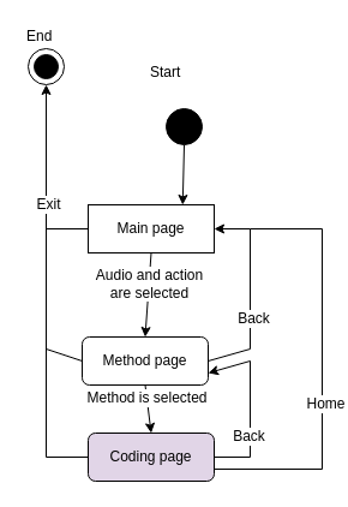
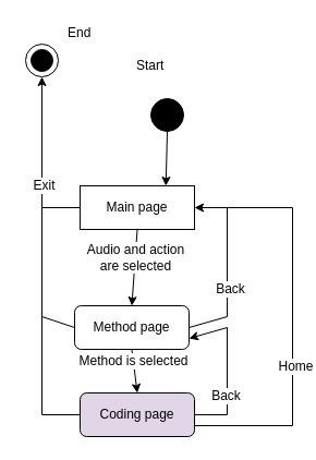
  <mxCell id="0" />
  <mxCell id="1" parent="0" />
  <mxCell id="2" value="" style="ellipse;whiteSpace=wrap;html=1;aspect=fixed;fillColor=#FFFFFF;" vertex="1" parent="1"><mxGeometry x="23" y="40" width="30" height="30" as="geometry" /></mxCell>
  <mxCell id="3" value="" style="ellipse;whiteSpace=wrap;html=1;aspect=fixed;fillColor=#000000;" vertex="1" parent="1"><mxGeometry x="138" y="90" width="30" height="30" as="geometry" /></mxCell>
  <mxCell id="4" value="" style="ellipse;whiteSpace=wrap;html=1;aspect=fixed;fillColor=#000000;" vertex="1" parent="1"><mxGeometry x="28" y="45" width="20" height="20" as="geometry" /></mxCell>
  <mxCell id="5" value="Main page" style="whiteSpace=wrap;html=1;fillColor=#FFFFFF;rounded=0;" vertex="1" parent="1"><mxGeometry x="73" y="170" width="105" height="40" as="geometry" /></mxCell>
  <mxCell id="6" value="" style="endArrow=classic;html=1;exitX=0.5;exitY=1;exitDx=0;exitDy=0;entryX=0.5;entryY=0;entryDx=0;entryDy=0;" edge="1" parent="1" source="5" target="8"><mxGeometry width="50" height="50" relative="1" as="geometry"><mxPoint x="48" y="400" as="sourcePoint" /><mxPoint x="126" y="260" as="targetPoint" /></mxGeometry></mxCell>
  <mxCell id="7" value="&lt;div&gt;Audio and action &lt;br&gt;&lt;/div&gt;&lt;div&gt;are selected&lt;br&gt;&lt;/div&gt;" style="text;html=1;resizable=0;points=[];align=center;verticalAlign=middle;labelBackgroundColor=#ffffff;" vertex="1" connectable="0" parent="6"><mxGeometry x="-0.55" y="1" relative="1" as="geometry"><mxPoint x="-1.5" y="9" as="offset" /></mxGeometry></mxCell>
  <mxCell id="8" value="Method page" style="rounded=1;whiteSpace=wrap;html=1;fillColor=#FFFFFF;" vertex="1" parent="1"><mxGeometry x="68" y="280" width="105" height="40" as="geometry" /></mxCell>
  <mxCell id="9" value="Coding page" style="rounded=1;whiteSpace=wrap;html=1;fillColor=#e1d5e7;" vertex="1" parent="1"><mxGeometry x="73" y="360" width="105" height="40" as="geometry" /></mxCell>
  <mxCell id="10" value="" style="endArrow=classic;html=1;exitX=0.5;exitY=1;exitDx=0;exitDy=0;entryX=0.75;entryY=0;entryDx=0;entryDy=0;" edge="1" parent="1" source="3" target="5"><mxGeometry width="50" height="50" relative="1" as="geometry"><mxPoint x="-2" y="345" as="sourcePoint" /><mxPoint x="48" y="295" as="targetPoint" /></mxGeometry></mxCell>
  <mxCell id="11" value="" style="endArrow=classic;html=1;exitX=0;exitY=0.5;exitDx=0;exitDy=0;entryX=0.5;entryY=1;entryDx=0;entryDy=0;rounded=0;" edge="1" parent="1" source="5" target="2"><mxGeometry width="50" height="50" relative="1" as="geometry"><mxPoint x="-97" y="300" as="sourcePoint" /><mxPoint x="-47" y="250" as="targetPoint" /><Array as="points"><mxPoint x="38" y="190" /></Array></mxGeometry></mxCell>
  <mxCell id="12" value="Exit" style="text;html=1;resizable=0;points=[];align=center;verticalAlign=middle;labelBackgroundColor=#ffffff;" vertex="1" connectable="0" parent="11"><mxGeometry x="-0.561" y="-21" relative="1" as="geometry"><mxPoint as="offset" /></mxGeometry></mxCell>
  <mxCell id="13" value="" style="endArrow=none;html=1;entryX=0;entryY=0.5;entryDx=0;entryDy=0;rounded=0;" edge="1" parent="1" target="8"><mxGeometry width="50" height="50" relative="1" as="geometry"><mxPoint x="38" y="180" as="sourcePoint" /><mxPoint x="78" y="590" as="targetPoint" /><Array as="points"><mxPoint x="38" y="290" /></Array></mxGeometry></mxCell>
  <mxCell id="14" value="" style="endArrow=classic;html=1;entryX=1;entryY=0.5;entryDx=0;entryDy=0;exitX=1;exitY=0.5;exitDx=0;exitDy=0;rounded=0;" edge="1" parent="1" source="8" target="5"><mxGeometry width="50" height="50" relative="1" as="geometry"><mxPoint x="28" y="640" as="sourcePoint" /><mxPoint x="78" y="590" as="targetPoint" /><Array as="points"><mxPoint x="208" y="290" /><mxPoint x="208" y="190" /></Array></mxGeometry></mxCell>
  <mxCell id="15" value="Back" style="text;html=1;resizable=0;points=[];align=center;verticalAlign=middle;labelBackgroundColor=#ffffff;" vertex="1" connectable="0" parent="14"><mxGeometry x="-0.259" y="-2" relative="1" as="geometry"><mxPoint as="offset" /></mxGeometry></mxCell>
  <mxCell id="16" value="" style="endArrow=classic;html=1;exitX=0.5;exitY=1;exitDx=0;exitDy=0;entryX=0.5;entryY=0;entryDx=0;entryDy=0;" edge="1" parent="1" source="8" target="9"><mxGeometry width="50" height="50" relative="1" as="geometry"><mxPoint x="28" y="640" as="sourcePoint" /><mxPoint x="99" y="370" as="targetPoint" /></mxGeometry></mxCell>
  <mxCell id="17" value="Method is selected" style="text;html=1;resizable=0;points=[];align=center;verticalAlign=middle;labelBackgroundColor=#ffffff;" vertex="1" connectable="0" parent="16"><mxGeometry x="-0.467" relative="1" as="geometry"><mxPoint as="offset" /></mxGeometry></mxCell>
  <mxCell id="18" value="" style="endArrow=none;html=1;entryX=0;entryY=0.5;entryDx=0;entryDy=0;rounded=0;" edge="1" parent="1" target="9"><mxGeometry width="50" height="50" relative="1" as="geometry"><mxPoint x="38" y="260" as="sourcePoint" /><mxPoint x="78" y="420" as="targetPoint" /><Array as="points"><mxPoint x="38" y="380" /></Array></mxGeometry></mxCell>
  <mxCell id="19" value="Start" style="text;html=1;resizable=0;points=[];autosize=1;align=left;verticalAlign=top;spacingTop=-4;" vertex="1" parent="1"><mxGeometry x="123" y="50" width="40" height="20" as="geometry" /></mxCell>
- <mxCell id="20" value="End" style="text;html=1;resizable=0;points=[];autosize=1;align=left;verticalAlign=top;spacingTop=-4;" vertex="1" parent="1"><mxGeometry x="20" y="20" width="40" height="20" as="geometry" /></mxCell>
+ <mxCell id="20" value="End" style="text;html=1;resizable=0;points=[];autosize=1;align=left;verticalAlign=top;spacingTop=-4;" vertex="1" parent="1"><mxGeometry x="60" y="20" width="40" height="20" as="geometry" /></mxCell>
  <mxCell id="21" value="" style="endArrow=classic;html=1;exitX=1;exitY=0.5;exitDx=0;exitDy=0;entryX=1;entryY=0.75;entryDx=0;entryDy=0;rounded=0;" edge="1" parent="1" source="9" target="8"><mxGeometry width="50" height="50" relative="1" as="geometry"><mxPoint x="18" y="470" as="sourcePoint" /><mxPoint x="258" y="350" as="targetPoint" /><Array as="points"><mxPoint x="208" y="380" /><mxPoint x="208" y="300" /></Array></mxGeometry></mxCell>
  <mxCell id="22" value="Back" style="text;html=1;resizable=0;points=[];align=center;verticalAlign=middle;labelBackgroundColor=#ffffff;" vertex="1" connectable="0" parent="21"><mxGeometry x="-0.614" y="18" relative="1" as="geometry"><mxPoint as="offset" /></mxGeometry></mxCell>
  <mxCell id="23" value="" style="endArrow=none;html=1;exitX=1;exitY=0.75;exitDx=0;exitDy=0;rounded=0;" edge="1" parent="1" source="9"><mxGeometry width="50" height="50" relative="1" as="geometry"><mxPoint x="18" y="470" as="sourcePoint" /><mxPoint x="208" y="190" as="targetPoint" /><Array as="points"><mxPoint x="268" y="390" /><mxPoint x="268" y="190" /></Array></mxGeometry></mxCell>
  <mxCell id="24" value="Home" style="text;html=1;resizable=0;points=[];align=center;verticalAlign=middle;labelBackgroundColor=#ffffff;" vertex="1" connectable="0" parent="23"><mxGeometry x="-0.486" y="55" relative="1" as="geometry"><mxPoint x="57" y="-55" as="offset" /></mxGeometry></mxCell>
